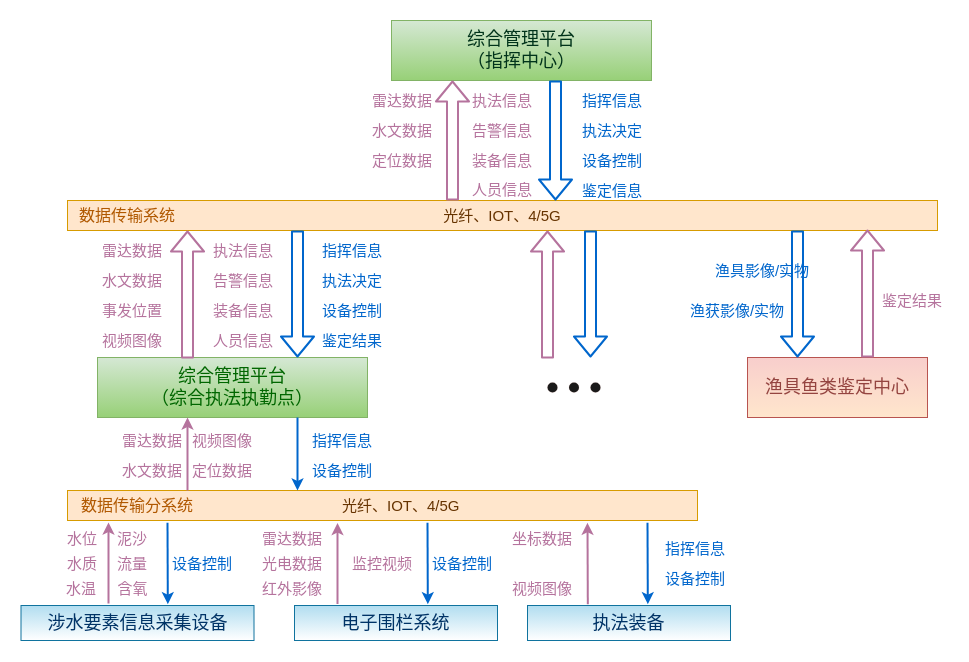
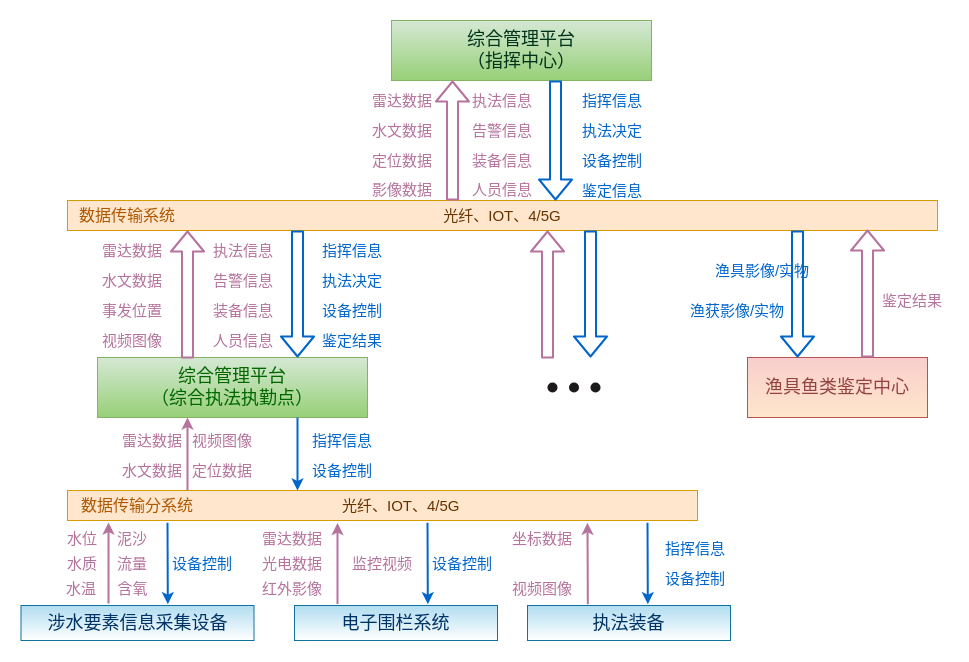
  <mxCell id="0" />
  <mxCell id="1" parent="0" />
  <mxCell id="2" value="含氧" style="text;html=1;strokeColor=none;fillColor=none;align=center;verticalAlign=middle;whiteSpace=wrap;rounded=0;fontSize=15;fontColor=#B5739D;" vertex="1" parent="1"><mxGeometry x="114.5" y="578" width="35" height="20" as="geometry" /></mxCell>
  <mxCell id="3" value="&lt;span style=&quot;font-size: 18px&quot;&gt;综合管理平台&lt;br style=&quot;font-size: 18px&quot;&gt;（综合执法执勤点）&lt;br style=&quot;font-size: 18px&quot;&gt;&lt;/span&gt;" style="rounded=0;whiteSpace=wrap;html=1;shadow=0;glass=0;fillColor=#d5e8d4;strokeColor=#82b366;gradientColor=#97d077;fontColor=#006600;fontSize=18;" vertex="1" parent="1"><mxGeometry x="97" y="357" width="270" height="60" as="geometry" /></mxCell>
  <mxCell id="4" value="综合管理平台&lt;br style=&quot;font-size: 18px;&quot;&gt;（指挥中心）" style="rounded=0;whiteSpace=wrap;html=1;shadow=0;glass=0;fontFamily=Times New Roman;fillColor=#d5e8d4;strokeColor=#82b366;gradientColor=#97d077;fontColor=#00331A;fontSize=18;" vertex="1" parent="1"><mxGeometry x="391" width="260" height="60" as="geometry" y="20" /></mxCell>
  <mxCell id="5" value="光纤、IOT、4/5G" style="rounded=0;whiteSpace=wrap;html=1;fillColor=#ffe6cc;strokeColor=#d79b00;glass=0;shadow=0;gradientDirection=north;strokeWidth=1;fontSize=15;fontColor=#663300;" vertex="1" parent="1"><mxGeometry x="67" y="200" width="870" height="30" as="geometry" /></mxCell>
  <mxCell id="6" value="数据传输系统" style="text;html=1;strokeColor=none;fillColor=none;align=center;verticalAlign=middle;whiteSpace=wrap;rounded=0;fontSize=16;fontColor=#B05800;" vertex="1" parent="1"><mxGeometry x="77" y="205" width="100" height="20" as="geometry" /></mxCell>
  <mxCell id="7" value="雷达数据" style="text;html=1;strokeColor=none;fillColor=none;align=center;verticalAlign=middle;whiteSpace=wrap;rounded=0;fontSize=15;fontColor=#B5739D;" vertex="1" parent="1"><mxGeometry x="367" y="90" width="70" height="20" as="geometry" /></mxCell>
  <mxCell id="8" value="水文数据" style="text;html=1;strokeColor=none;fillColor=none;align=center;verticalAlign=middle;whiteSpace=wrap;rounded=0;fontSize=15;fontColor=#B5739D;" vertex="1" parent="1"><mxGeometry x="367" y="120" width="70" height="20" as="geometry" /></mxCell>
  <mxCell id="9" value="执法信息" style="text;html=1;strokeColor=none;fillColor=none;align=center;verticalAlign=middle;whiteSpace=wrap;rounded=0;fontSize=15;fontColor=#B5739D;" vertex="1" parent="1"><mxGeometry x="467" y="90" width="70" height="20" as="geometry" /></mxCell>
  <mxCell id="10" value="定位数据" style="text;html=1;strokeColor=none;fillColor=none;align=center;verticalAlign=middle;whiteSpace=wrap;rounded=0;fontSize=15;fontColor=#B5739D;" vertex="1" parent="1"><mxGeometry x="367" y="150" width="70" height="20" as="geometry" /></mxCell>
  <mxCell id="11" value="告警信息" style="text;html=1;strokeColor=none;fillColor=none;align=center;verticalAlign=middle;whiteSpace=wrap;rounded=0;fontSize=15;fontColor=#B5739D;" vertex="1" parent="1"><mxGeometry x="467" y="120" width="70" height="20" as="geometry" /></mxCell>
  <mxCell id="12" value="装备信息" style="text;html=1;strokeColor=none;fillColor=none;align=center;verticalAlign=middle;whiteSpace=wrap;rounded=0;fontSize=15;fontColor=#B5739D;" vertex="1" parent="1"><mxGeometry x="467" y="150" width="70" height="20" as="geometry" /></mxCell>
+ <mxCell id="13" value="影像数据" style="text;html=1;strokeColor=none;fillColor=none;align=center;verticalAlign=middle;whiteSpace=wrap;rounded=0;fontSize=15;fontColor=#B5739D;" vertex="1" parent="1"><mxGeometry x="367" y="179" width="70" height="20" as="geometry" /></mxCell>
  <mxCell id="14" value="人员信息" style="text;html=1;strokeColor=none;fillColor=none;align=center;verticalAlign=middle;whiteSpace=wrap;rounded=0;fontSize=15;fontColor=#B5739D;" vertex="1" parent="1"><mxGeometry x="467" y="179" width="70" height="20" as="geometry" /></mxCell>
  <mxCell id="15" value="指挥信息" style="text;html=1;strokeColor=none;fillColor=none;align=center;verticalAlign=middle;whiteSpace=wrap;rounded=0;fontSize=15;fontColor=#0066CC;" vertex="1" parent="1"><mxGeometry x="577" y="90" width="70" height="20" as="geometry" /></mxCell>
  <mxCell id="16" value="执法决定" style="text;html=1;strokeColor=none;fillColor=none;align=center;verticalAlign=middle;whiteSpace=wrap;rounded=0;fontSize=15;fontColor=#0066CC;" vertex="1" parent="1"><mxGeometry x="577" y="120" width="70" height="20" as="geometry" /></mxCell>
  <mxCell id="17" value="设备控制" style="text;html=1;strokeColor=none;fillColor=none;align=center;verticalAlign=middle;whiteSpace=wrap;rounded=0;fontSize=15;fontColor=#0066CC;" vertex="1" parent="1"><mxGeometry x="577" y="150" width="70" height="20" as="geometry" /></mxCell>
  <mxCell id="18" value="" style="shape=flexArrow;endArrow=classic;html=1;fontSize=15;strokeWidth=2;entryX=0.25;entryY=1;entryDx=0;entryDy=0;strokeColor=#B5739D;fontColor=#B5739D;" edge="1" parent="1"><mxGeometry width="50" height="50" relative="1" as="geometry"><mxPoint x="452" y="200" as="sourcePoint" /><mxPoint x="452" y="80" as="targetPoint" /></mxGeometry></mxCell>
  <mxCell id="19" value="" style="shape=flexArrow;endArrow=classic;html=1;fontSize=15;strokeWidth=2;entryX=0.25;entryY=1;entryDx=0;entryDy=0;fontColor=#994C00;strokeColor=#0066CC;" edge="1" parent="1"><mxGeometry width="50" height="50" relative="1" as="geometry"><mxPoint x="555" y="80" as="sourcePoint" /><mxPoint x="555" y="200" as="targetPoint" /></mxGeometry></mxCell>
  <mxCell id="20" value="" style="shape=flexArrow;endArrow=classic;html=1;fontSize=16;strokeWidth=2;entryX=0.25;entryY=1;entryDx=0;entryDy=0;fontColor=#B5739D;strokeColor=#B5739D;" edge="1" parent="1"><mxGeometry width="50" height="50" relative="1" as="geometry"><mxPoint x="187" y="358" as="sourcePoint" /><mxPoint x="187" y="230" as="targetPoint" /></mxGeometry></mxCell>
  <mxCell id="21" value="雷达数据" style="text;html=1;strokeColor=none;fillColor=none;align=center;verticalAlign=middle;whiteSpace=wrap;rounded=0;fontSize=15;fontColor=#B5739D;" vertex="1" parent="1"><mxGeometry x="97" y="240" width="70" height="20" as="geometry" /></mxCell>
  <mxCell id="22" value="水文数据" style="text;html=1;strokeColor=none;fillColor=none;align=center;verticalAlign=middle;whiteSpace=wrap;rounded=0;fontSize=15;fontColor=#B5739D;" vertex="1" parent="1"><mxGeometry x="97" y="270" width="70" height="20" as="geometry" /></mxCell>
  <mxCell id="23" value="事发位置" style="text;html=1;strokeColor=none;fillColor=none;align=center;verticalAlign=middle;whiteSpace=wrap;rounded=0;fontSize=15;fontColor=#B5739D;" vertex="1" parent="1"><mxGeometry x="97" y="300" width="70" height="20" as="geometry" /></mxCell>
  <mxCell id="24" value="视频图像" style="text;html=1;strokeColor=none;fillColor=none;align=center;verticalAlign=middle;whiteSpace=wrap;rounded=0;fontSize=15;fontColor=#B5739D;" vertex="1" parent="1"><mxGeometry x="97" y="330" width="70" height="20" as="geometry" /></mxCell>
  <mxCell id="25" value="执法信息" style="text;html=1;strokeColor=none;fillColor=none;align=center;verticalAlign=middle;whiteSpace=wrap;rounded=0;fontSize=15;fontColor=#B5739D;" vertex="1" parent="1"><mxGeometry x="208" y="240" width="70" height="20" as="geometry" /></mxCell>
  <mxCell id="26" value="告警信息" style="text;html=1;strokeColor=none;fillColor=none;align=center;verticalAlign=middle;whiteSpace=wrap;rounded=0;fontSize=15;fontColor=#B5739D;" vertex="1" parent="1"><mxGeometry x="208" y="270" width="70" height="20" as="geometry" /></mxCell>
  <mxCell id="27" value="装备信息" style="text;html=1;strokeColor=none;fillColor=none;align=center;verticalAlign=middle;whiteSpace=wrap;rounded=0;fontSize=15;fontColor=#B5739D;" vertex="1" parent="1"><mxGeometry x="208" y="300" width="70" height="20" as="geometry" /></mxCell>
  <mxCell id="28" value="人员信息" style="text;html=1;strokeColor=none;fillColor=none;align=center;verticalAlign=middle;whiteSpace=wrap;rounded=0;fontSize=15;fontColor=#B5739D;" vertex="1" parent="1"><mxGeometry x="208" y="330" width="70" height="20" as="geometry" /></mxCell>
  <mxCell id="29" value="" style="shape=flexArrow;endArrow=classic;html=1;fontSize=16;strokeWidth=2;fontColor=#994C00;strokeColor=#0066CC;" edge="1" parent="1"><mxGeometry width="50" height="50" relative="1" as="geometry"><mxPoint x="297" y="230" as="sourcePoint" /><mxPoint x="297" y="357" as="targetPoint" /></mxGeometry></mxCell>
  <mxCell id="30" value="指挥信息" style="text;html=1;strokeColor=none;fillColor=none;align=center;verticalAlign=middle;whiteSpace=wrap;rounded=0;fontSize=15;fontColor=#0066CC;" vertex="1" parent="1"><mxGeometry x="317" y="240" width="70" height="20" as="geometry" /></mxCell>
  <mxCell id="31" value="执法决定" style="text;html=1;strokeColor=none;fillColor=none;align=center;verticalAlign=middle;whiteSpace=wrap;rounded=0;fontSize=15;fontColor=#0066CC;" vertex="1" parent="1"><mxGeometry x="317" y="270" width="70" height="20" as="geometry" /></mxCell>
  <mxCell id="32" value="设备控制" style="text;html=1;strokeColor=none;fillColor=none;align=center;verticalAlign=middle;whiteSpace=wrap;rounded=0;fontSize=15;fontColor=#0066CC;" vertex="1" parent="1"><mxGeometry x="317" y="300" width="70" height="20" as="geometry" /></mxCell>
  <mxCell id="33" value="鉴定信息" style="text;html=1;strokeColor=none;fillColor=none;align=center;verticalAlign=middle;whiteSpace=wrap;rounded=0;fontSize=15;fontColor=#0066CC;" vertex="1" parent="1"><mxGeometry x="577" y="180" width="70" height="20" as="geometry" /></mxCell>
  <mxCell id="34" value="鉴定结果" style="text;html=1;strokeColor=none;fillColor=none;align=center;verticalAlign=middle;whiteSpace=wrap;rounded=0;fontSize=15;fontColor=#0066CC;" vertex="1" parent="1"><mxGeometry x="317" y="330" width="70" height="20" as="geometry" /></mxCell>
  <mxCell id="35" value="&amp;nbsp; &amp;nbsp; &amp;nbsp; &amp;nbsp; &amp;nbsp;光纤、IOT、4/5G" style="rounded=0;whiteSpace=wrap;html=1;fillColor=#ffe6cc;strokeColor=#d79b00;glass=0;shadow=0;gradientDirection=north;strokeWidth=1;fontSize=15;fontColor=#663300;" vertex="1" parent="1"><mxGeometry x="67" y="490" width="630" height="30" as="geometry" /></mxCell>
  <mxCell id="36" value="数据传输分系统" style="text;html=1;strokeColor=none;fillColor=none;align=center;verticalAlign=middle;whiteSpace=wrap;rounded=0;fontSize=16;fontColor=#B05800;" vertex="1" parent="1"><mxGeometry x="77" y="495" width="120" height="20" as="geometry" /></mxCell>
  <mxCell id="37" value="雷达数据" style="text;html=1;strokeColor=none;fillColor=none;align=center;verticalAlign=middle;whiteSpace=wrap;rounded=0;fontSize=15;fontColor=#B5739D;" vertex="1" parent="1"><mxGeometry x="117" y="430" width="70" height="20" as="geometry" /></mxCell>
  <mxCell id="38" value="水文数据" style="text;html=1;strokeColor=none;fillColor=none;align=center;verticalAlign=middle;whiteSpace=wrap;rounded=0;fontSize=15;fontColor=#B5739D;" vertex="1" parent="1"><mxGeometry x="117" y="460" width="70" height="20" as="geometry" /></mxCell>
  <mxCell id="39" value="视频图像" style="text;html=1;strokeColor=none;fillColor=none;align=center;verticalAlign=middle;whiteSpace=wrap;rounded=0;fontSize=15;fontColor=#B5739D;" vertex="1" parent="1"><mxGeometry x="187" y="430" width="70" height="20" as="geometry" /></mxCell>
  <mxCell id="40" value="定位数据" style="text;html=1;strokeColor=none;fillColor=none;align=center;verticalAlign=middle;whiteSpace=wrap;rounded=0;fontSize=15;fontColor=#B5739D;" vertex="1" parent="1"><mxGeometry x="187" y="460" width="70" height="20" as="geometry" /></mxCell>
  <mxCell id="41" value="设备控制" style="text;html=1;strokeColor=none;fillColor=none;align=center;verticalAlign=middle;whiteSpace=wrap;rounded=0;fontSize=15;fontColor=#0066CC;" vertex="1" parent="1"><mxGeometry x="307" y="460" width="70" height="20" as="geometry" /></mxCell>
  <mxCell id="42" value="涉水要素信息采集设备" style="rounded=0;whiteSpace=wrap;html=1;fillColor=#b1ddf0;strokeColor=#10739e;gradientColor=#ffffff;fontColor=#003366;fontFamily=Times New Roman;fontSize=18;verticalAlign=middle;" vertex="1" parent="1"><mxGeometry x="20.5" y="605" width="233" height="35" as="geometry" /></mxCell>
  <mxCell id="43" value="" style="endArrow=classic;html=1;fontSize=15;fontColor=#663300;strokeWidth=2;strokeColor=#B5739D;" edge="1" parent="1"><mxGeometry width="50" height="50" relative="1" as="geometry"><mxPoint x="108" y="603" as="sourcePoint" /><mxPoint x="108" y="522" as="targetPoint" /></mxGeometry></mxCell>
  <mxCell id="44" value="" style="endArrow=classic;html=1;fontSize=15;fontColor=#663300;strokeWidth=2;entryX=0.113;entryY=1.056;entryDx=0;entryDy=0;entryPerimeter=0;strokeColor=#B5739D;" edge="1" parent="1"><mxGeometry width="50" height="50" relative="1" as="geometry"><mxPoint x="187" y="490" as="sourcePoint" /><mxPoint x="187" y="417" as="targetPoint" /></mxGeometry></mxCell>
  <mxCell id="45" value="" style="endArrow=classic;html=1;fontSize=15;fontColor=#663300;strokeWidth=2;entryX=0.113;entryY=1.056;entryDx=0;entryDy=0;entryPerimeter=0;strokeColor=#0066CC;" edge="1" parent="1"><mxGeometry width="50" height="50" relative="1" as="geometry"><mxPoint x="297" y="417" as="sourcePoint" /><mxPoint x="297" y="490" as="targetPoint" /></mxGeometry></mxCell>
  <mxCell id="46" value="" style="endArrow=classic;html=1;fontSize=15;fontColor=#663300;strokeColor=#0066CC;strokeWidth=2;entryX=0.113;entryY=1.056;entryDx=0;entryDy=0;entryPerimeter=0;" edge="1" parent="1"><mxGeometry width="50" height="50" relative="1" as="geometry"><mxPoint x="167" y="522.34" as="sourcePoint" /><mxPoint x="167.32" y="603.66" as="targetPoint" /></mxGeometry></mxCell>
  <mxCell id="47" value="泥沙" style="text;html=1;strokeColor=none;fillColor=none;align=center;verticalAlign=middle;whiteSpace=wrap;rounded=0;fontSize=15;fontColor=#B5739D;" vertex="1" parent="1"><mxGeometry x="107" y="528" width="50" height="20" as="geometry" /></mxCell>
  <mxCell id="48" value="流量" style="text;html=1;strokeColor=none;fillColor=none;align=center;verticalAlign=middle;whiteSpace=wrap;rounded=0;fontSize=15;fontColor=#B5739D;" vertex="1" parent="1"><mxGeometry x="107" y="553" width="50" height="20" as="geometry" /></mxCell>
  <mxCell id="49" value="水位" style="text;html=1;strokeColor=none;fillColor=none;align=center;verticalAlign=middle;whiteSpace=wrap;rounded=0;fontSize=15;fontColor=#B5739D;" vertex="1" parent="1"><mxGeometry x="57" y="528" width="50" height="20" as="geometry" /></mxCell>
  <mxCell id="50" value="水质" style="text;html=1;strokeColor=none;fillColor=none;align=center;verticalAlign=middle;whiteSpace=wrap;rounded=0;fontSize=15;fontColor=#B5739D;" vertex="1" parent="1"><mxGeometry x="57" y="553" width="50" height="20" as="geometry" /></mxCell>
  <mxCell id="51" value="水温" style="text;html=1;strokeColor=none;fillColor=none;align=center;verticalAlign=middle;whiteSpace=wrap;rounded=0;fontSize=15;fontColor=#B5739D;" vertex="1" parent="1"><mxGeometry x="60.5" y="578" width="40" height="20" as="geometry" /></mxCell>
  <mxCell id="52" value="设备控制" style="text;html=1;strokeColor=none;fillColor=none;align=center;verticalAlign=middle;whiteSpace=wrap;rounded=0;fontSize=15;fontColor=#0066CC;" vertex="1" parent="1"><mxGeometry x="167" y="553" width="70" height="20" as="geometry" /></mxCell>
  <mxCell id="53" value="电子围栏系统" style="rounded=0;whiteSpace=wrap;html=1;fillColor=#b1ddf0;strokeColor=#10739e;gradientColor=#ffffff;fontColor=#003366;fontFamily=Times New Roman;fontSize=18;verticalAlign=middle;" vertex="1" parent="1"><mxGeometry x="294" y="605" width="203" height="35" as="geometry" /></mxCell>
  <mxCell id="54" value="" style="endArrow=classic;html=1;fontSize=15;fontColor=#663300;strokeWidth=2;strokeColor=#B5739D;" edge="1" parent="1"><mxGeometry width="50" height="50" relative="1" as="geometry"><mxPoint x="337" y="603.5" as="sourcePoint" /><mxPoint x="337" y="522.5" as="targetPoint" /></mxGeometry></mxCell>
  <mxCell id="55" value="雷达数据" style="text;html=1;strokeColor=none;fillColor=none;align=center;verticalAlign=middle;whiteSpace=wrap;rounded=0;fontSize=15;fontColor=#B5739D;" vertex="1" parent="1"><mxGeometry x="257" y="528" width="70" height="20" as="geometry" /></mxCell>
  <mxCell id="56" value="光电数据" style="text;html=1;strokeColor=none;fillColor=none;align=center;verticalAlign=middle;whiteSpace=wrap;rounded=0;fontSize=15;fontColor=#B5739D;" vertex="1" parent="1"><mxGeometry x="257" y="553" width="70" height="20" as="geometry" /></mxCell>
  <mxCell id="57" value="红外影像" style="text;html=1;strokeColor=none;fillColor=none;align=center;verticalAlign=middle;whiteSpace=wrap;rounded=0;fontSize=15;fontColor=#B5739D;" vertex="1" parent="1"><mxGeometry x="257" y="578" width="70" height="20" as="geometry" /></mxCell>
  <mxCell id="58" value="监控视频" style="text;html=1;strokeColor=none;fillColor=none;align=center;verticalAlign=middle;whiteSpace=wrap;rounded=0;fontSize=15;fontColor=#B5739D;" vertex="1" parent="1"><mxGeometry x="347" y="553" width="70" height="20" as="geometry" /></mxCell>
  <mxCell id="59" value="" style="endArrow=classic;html=1;fontSize=15;fontColor=#663300;strokeColor=#0066CC;strokeWidth=2;entryX=0.113;entryY=1.056;entryDx=0;entryDy=0;entryPerimeter=0;" edge="1" parent="1"><mxGeometry width="50" height="50" relative="1" as="geometry"><mxPoint x="427" y="522.34" as="sourcePoint" /><mxPoint x="427.32" y="603.66" as="targetPoint" /></mxGeometry></mxCell>
  <mxCell id="60" value="设备控制" style="text;html=1;strokeColor=none;fillColor=none;align=center;verticalAlign=middle;whiteSpace=wrap;rounded=0;fontSize=15;fontColor=#0066CC;" vertex="1" parent="1"><mxGeometry x="427" y="553" width="70" height="20" as="geometry" /></mxCell>
  <mxCell id="61" value="执法装备" style="rounded=0;whiteSpace=wrap;html=1;fillColor=#b1ddf0;strokeColor=#10739e;gradientColor=#ffffff;fontColor=#003366;fontFamily=Times New Roman;fontSize=18;verticalAlign=middle;" vertex="1" parent="1"><mxGeometry x="527" y="605" width="203" height="35" as="geometry" /></mxCell>
  <mxCell id="62" value="" style="endArrow=classic;html=1;fontSize=15;fontColor=#663300;strokeColor=#0066CC;strokeWidth=2;entryX=0.113;entryY=1.056;entryDx=0;entryDy=0;entryPerimeter=0;" edge="1" parent="1"><mxGeometry width="50" height="50" relative="1" as="geometry"><mxPoint x="647" y="522.34" as="sourcePoint" /><mxPoint x="647.32" y="603.66" as="targetPoint" /></mxGeometry></mxCell>
  <mxCell id="63" value="指挥信息" style="text;html=1;strokeColor=none;fillColor=none;align=center;verticalAlign=middle;whiteSpace=wrap;rounded=0;fontSize=15;fontColor=#0066CC;" vertex="1" parent="1"><mxGeometry x="307" y="430" width="70" height="20" as="geometry" /></mxCell>
  <mxCell id="64" value="设备控制" style="text;html=1;strokeColor=none;fillColor=none;align=center;verticalAlign=middle;whiteSpace=wrap;rounded=0;fontSize=15;fontColor=#0066CC;" vertex="1" parent="1"><mxGeometry x="660" y="568" width="70" height="20" as="geometry" /></mxCell>
  <mxCell id="65" value="指挥信息" style="text;html=1;strokeColor=none;fillColor=none;align=center;verticalAlign=middle;whiteSpace=wrap;rounded=0;fontSize=15;fontColor=#0066CC;" vertex="1" parent="1"><mxGeometry x="660" y="538" width="70" height="20" as="geometry" /></mxCell>
  <mxCell id="66" value="" style="endArrow=classic;html=1;fontSize=15;fontColor=#663300;strokeWidth=2;entryX=0.113;entryY=1.056;entryDx=0;entryDy=0;entryPerimeter=0;strokeColor=#B5739D;" edge="1" parent="1"><mxGeometry width="50" height="50" relative="1" as="geometry"><mxPoint x="587.32" y="603.66" as="sourcePoint" /><mxPoint x="587" y="522.34" as="targetPoint" /></mxGeometry></mxCell>
  <mxCell id="67" value="坐标数据" style="text;html=1;strokeColor=none;fillColor=none;align=center;verticalAlign=middle;whiteSpace=wrap;rounded=0;fontSize=15;fontColor=#B5739D;" vertex="1" parent="1"><mxGeometry x="507" y="528" width="70" height="20" as="geometry" /></mxCell>
  <mxCell id="68" value="视频图像" style="text;html=1;strokeColor=none;fillColor=none;align=center;verticalAlign=middle;whiteSpace=wrap;rounded=0;fontSize=15;fontColor=#B5739D;" vertex="1" parent="1"><mxGeometry x="507" y="578" width="70" height="20" as="geometry" /></mxCell>
  <mxCell id="69" value="" style="group" vertex="1" connectable="0" parent="1"><mxGeometry x="547" y="382" width="53" height="10" as="geometry" /></mxCell>
  <mxCell id="70" value="" style="ellipse;whiteSpace=wrap;html=1;aspect=fixed;fontSize=18;align=center;verticalAlign=top;strokeColor=#b85450;fillColor=#1A1A1A;strokeWidth=0;" vertex="1" parent="69"><mxGeometry width="10" height="10" as="geometry" /></mxCell>
  <mxCell id="71" value="" style="ellipse;whiteSpace=wrap;html=1;aspect=fixed;fontSize=18;align=center;verticalAlign=top;strokeColor=#b85450;fillColor=#1A1A1A;strokeWidth=0;" vertex="1" parent="69"><mxGeometry x="21.5" width="10" height="10" as="geometry" /></mxCell>
  <mxCell id="72" value="" style="ellipse;whiteSpace=wrap;html=1;aspect=fixed;fontSize=18;align=center;verticalAlign=top;strokeColor=#b85450;fillColor=#1A1A1A;strokeWidth=0;" vertex="1" parent="69"><mxGeometry x="43" width="10" height="10" as="geometry" /></mxCell>
  <mxCell id="73" value="" style="shape=flexArrow;endArrow=classic;html=1;fontSize=16;strokeWidth=2;entryX=0.25;entryY=1;entryDx=0;entryDy=0;fontColor=#B5739D;strokeColor=#B5739D;" edge="1" parent="1"><mxGeometry width="50" height="50" relative="1" as="geometry"><mxPoint x="547" y="358" as="sourcePoint" /><mxPoint x="547" y="230" as="targetPoint" /></mxGeometry></mxCell>
  <mxCell id="74" value="" style="shape=flexArrow;endArrow=classic;html=1;fontSize=16;strokeWidth=2;fontColor=#994C00;strokeColor=#0066CC;" edge="1" parent="1"><mxGeometry width="50" height="50" relative="1" as="geometry"><mxPoint x="590" y="230" as="sourcePoint" /><mxPoint x="590" y="357" as="targetPoint" /></mxGeometry></mxCell>
  <mxCell id="75" value="&lt;span style=&quot;font-size: 18px;&quot;&gt;渔具鱼类鉴定中心&lt;br style=&quot;font-size: 18px;&quot;&gt;&lt;/span&gt;" style="rounded=0;whiteSpace=wrap;html=1;shadow=0;glass=0;fillColor=#f8cecc;strokeColor=#b85450;gradientColor=#FFE6CC;fontColor=#944440;fontSize=18;" vertex="1" parent="1"><mxGeometry x="747" y="357" width="180" height="60" as="geometry" /></mxCell>
  <mxCell id="76" value="" style="shape=flexArrow;endArrow=classic;html=1;fontSize=16;strokeWidth=2;entryX=0.25;entryY=1;entryDx=0;entryDy=0;fontColor=#B5739D;strokeColor=#B5739D;" edge="1" parent="1"><mxGeometry width="50" height="50" relative="1" as="geometry"><mxPoint x="867" y="357" as="sourcePoint" /><mxPoint x="867" y="229" as="targetPoint" /></mxGeometry></mxCell>
  <mxCell id="77" value="" style="shape=flexArrow;endArrow=classic;html=1;fontSize=16;strokeWidth=2;fontColor=#994C00;strokeColor=#0066CC;" edge="1" parent="1"><mxGeometry width="50" height="50" relative="1" as="geometry"><mxPoint x="797" y="230" as="sourcePoint" /><mxPoint x="797" y="357" as="targetPoint" /></mxGeometry></mxCell>
  <mxCell id="78" value="渔具影像/实物" style="text;html=1;strokeColor=none;fillColor=none;align=center;verticalAlign=middle;whiteSpace=wrap;rounded=0;fontSize=15;fontColor=#0066CC;" vertex="1" parent="1"><mxGeometry x="712" y="260" width="100" height="20" as="geometry" /></mxCell>
  <mxCell id="79" value="渔获影像/实物" style="text;html=1;strokeColor=none;fillColor=none;align=center;verticalAlign=middle;whiteSpace=wrap;rounded=0;fontSize=15;fontColor=#0066CC;" vertex="1" parent="1"><mxGeometry x="687" y="300" width="100" height="20" as="geometry" /></mxCell>
  <mxCell id="80" value="鉴定结果" style="text;html=1;strokeColor=none;fillColor=none;align=center;verticalAlign=middle;whiteSpace=wrap;rounded=0;fontSize=15;fontColor=#B5739D;" vertex="1" parent="1"><mxGeometry x="877" y="290" width="70" height="20" as="geometry" /></mxCell>
